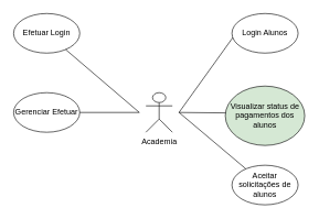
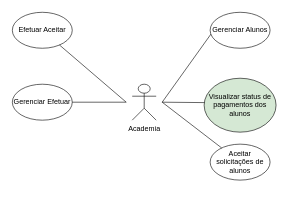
  <mxCell id="0" />
  <mxCell id="1" parent="0" />
  <mxCell id="2" value="Academia" style="shape=umlActor;verticalLabelPosition=bottom;verticalAlign=top;html=1;outlineConnect=0;" vertex="1" parent="1"><mxGeometry x="220" y="140" width="40" height="60" as="geometry" /></mxCell>
- <mxCell id="3" value="Efetuar Login" style="ellipse;whiteSpace=wrap;html=1;" vertex="1" parent="1"><mxGeometry x="20" y="20" width="100" height="60" as="geometry" /></mxCell>
+ <mxCell id="3" value="Efetuar Aceitar" style="ellipse;whiteSpace=wrap;html=1;" vertex="1" parent="1"><mxGeometry x="20" y="20" width="100" height="60" as="geometry" /></mxCell>
  <mxCell id="4" value="Visualizar status de pagamentos dos alunos" style="ellipse;whiteSpace=wrap;html=1;fillColor=#d5e8d4;" vertex="1" parent="1"><mxGeometry x="340" y="130" width="120" height="90" as="geometry" /></mxCell>
  <mxCell id="5" value="Gerenciar Efetuar" style="ellipse;whiteSpace=wrap;html=1;" vertex="1" parent="1"><mxGeometry x="20" y="140" width="100" height="60" as="geometry" /></mxCell>
  <mxCell id="6" value="" style="endArrow=none;html=1;rounded=0;" edge="1" parent="1" source="3"><mxGeometry width="50" height="50" relative="1" as="geometry"><mxPoint x="190" y="220" as="sourcePoint" /><mxPoint x="210" y="170" as="targetPoint" /></mxGeometry></mxCell>
  <mxCell id="7" value="" style="endArrow=none;html=1;rounded=0;" edge="1" parent="1" source="5"><mxGeometry width="50" height="50" relative="1" as="geometry"><mxPoint x="110" y="84" as="sourcePoint" /><mxPoint x="210" y="170" as="targetPoint" /></mxGeometry></mxCell>
  <mxCell id="8" value="" style="endArrow=none;html=1;rounded=0;exitX=0.015;exitY=0.603;exitDx=0;exitDy=0;exitPerimeter=0;" edge="1" parent="1" source="12"><mxGeometry width="50" height="50" relative="1" as="geometry"><mxPoint x="340.5" y="54.8" as="sourcePoint" /><mxPoint x="270" y="170" as="targetPoint" /></mxGeometry></mxCell>
  <mxCell id="9" value="" style="endArrow=none;html=1;rounded=0;entryX=0.004;entryY=0.452;entryDx=0;entryDy=0;entryPerimeter=0;" edge="1" parent="1" target="4"><mxGeometry width="50" height="50" relative="1" as="geometry"><mxPoint x="270" y="170" as="sourcePoint" /><mxPoint x="360" y="220" as="targetPoint" /></mxGeometry></mxCell>
- <mxCell id="10" value="Aceitar solicitações de alunos" style="ellipse;whiteSpace=wrap;html=1;" vertex="1" parent="1"><mxGeometry x="350" y="250" width="100" height="60" as="geometry" /></mxCell>
+ <mxCell id="10" value="Aceitar solicitações de alunos" style="ellipse;whiteSpace=wrap;html=1;" vertex="1" parent="1"><mxGeometry x="350" y="240" width="100" height="60" as="geometry" /></mxCell>
  <mxCell id="11" value="" style="endArrow=none;html=1;rounded=0;" edge="1" parent="1" target="10"><mxGeometry width="50" height="50" relative="1" as="geometry"><mxPoint x="270" y="170" as="sourcePoint" /><mxPoint x="360" y="220" as="targetPoint" /></mxGeometry></mxCell>
- <mxCell id="12" value="Login Alunos" style="ellipse;whiteSpace=wrap;html=1;" vertex="1" parent="1"><mxGeometry x="350" y="20" width="100" height="60" as="geometry" /></mxCell>
+ <mxCell id="12" value="Gerenciar Alunos" style="ellipse;whiteSpace=wrap;html=1;" vertex="1" parent="1"><mxGeometry x="350" y="20" width="100" height="60" as="geometry" /></mxCell>
